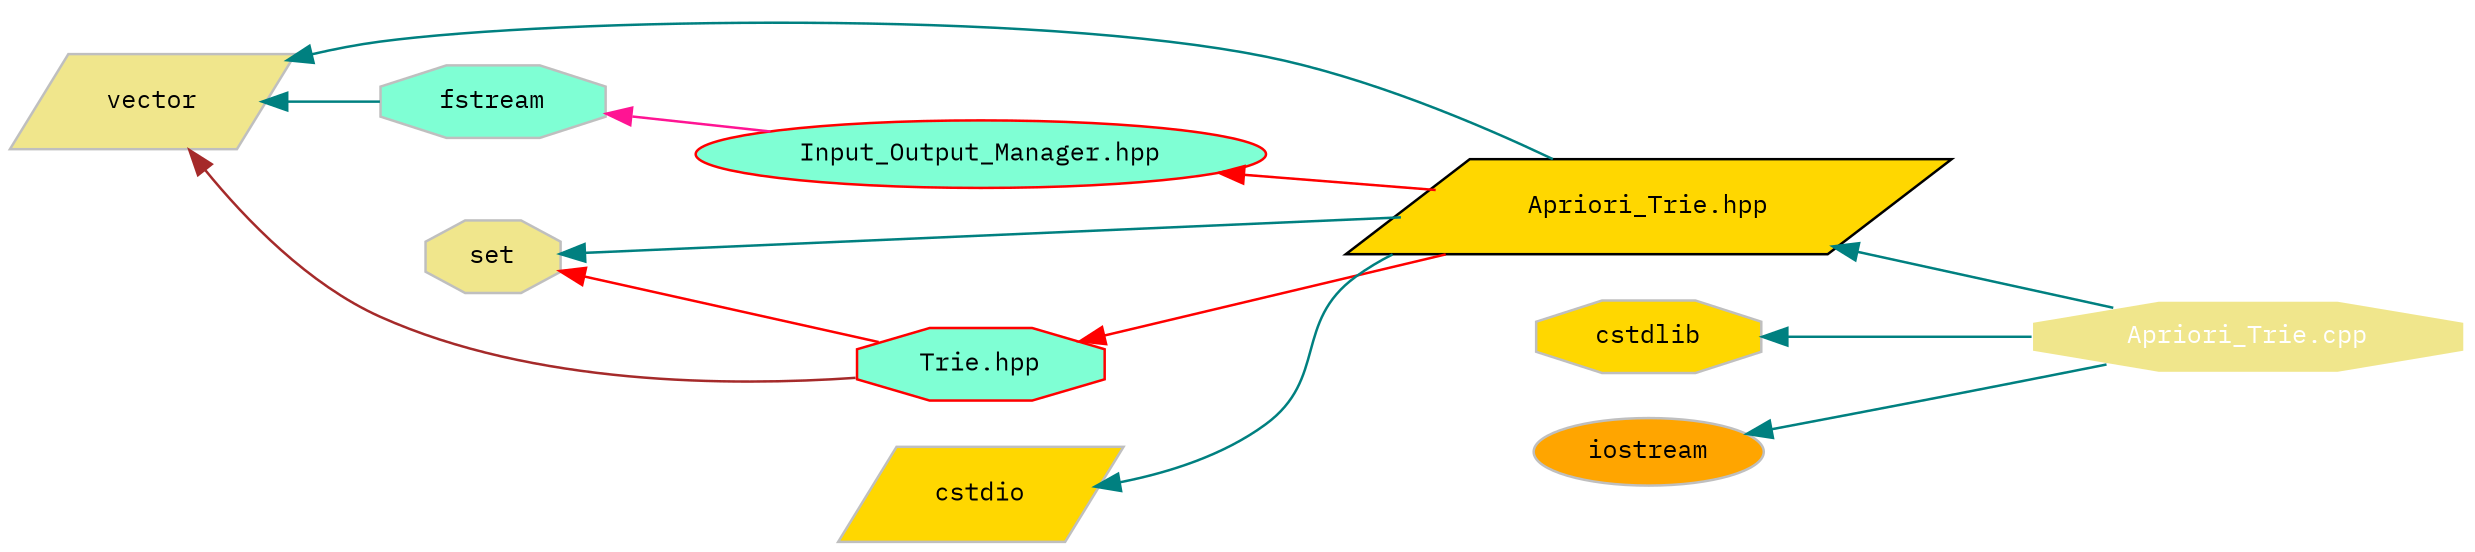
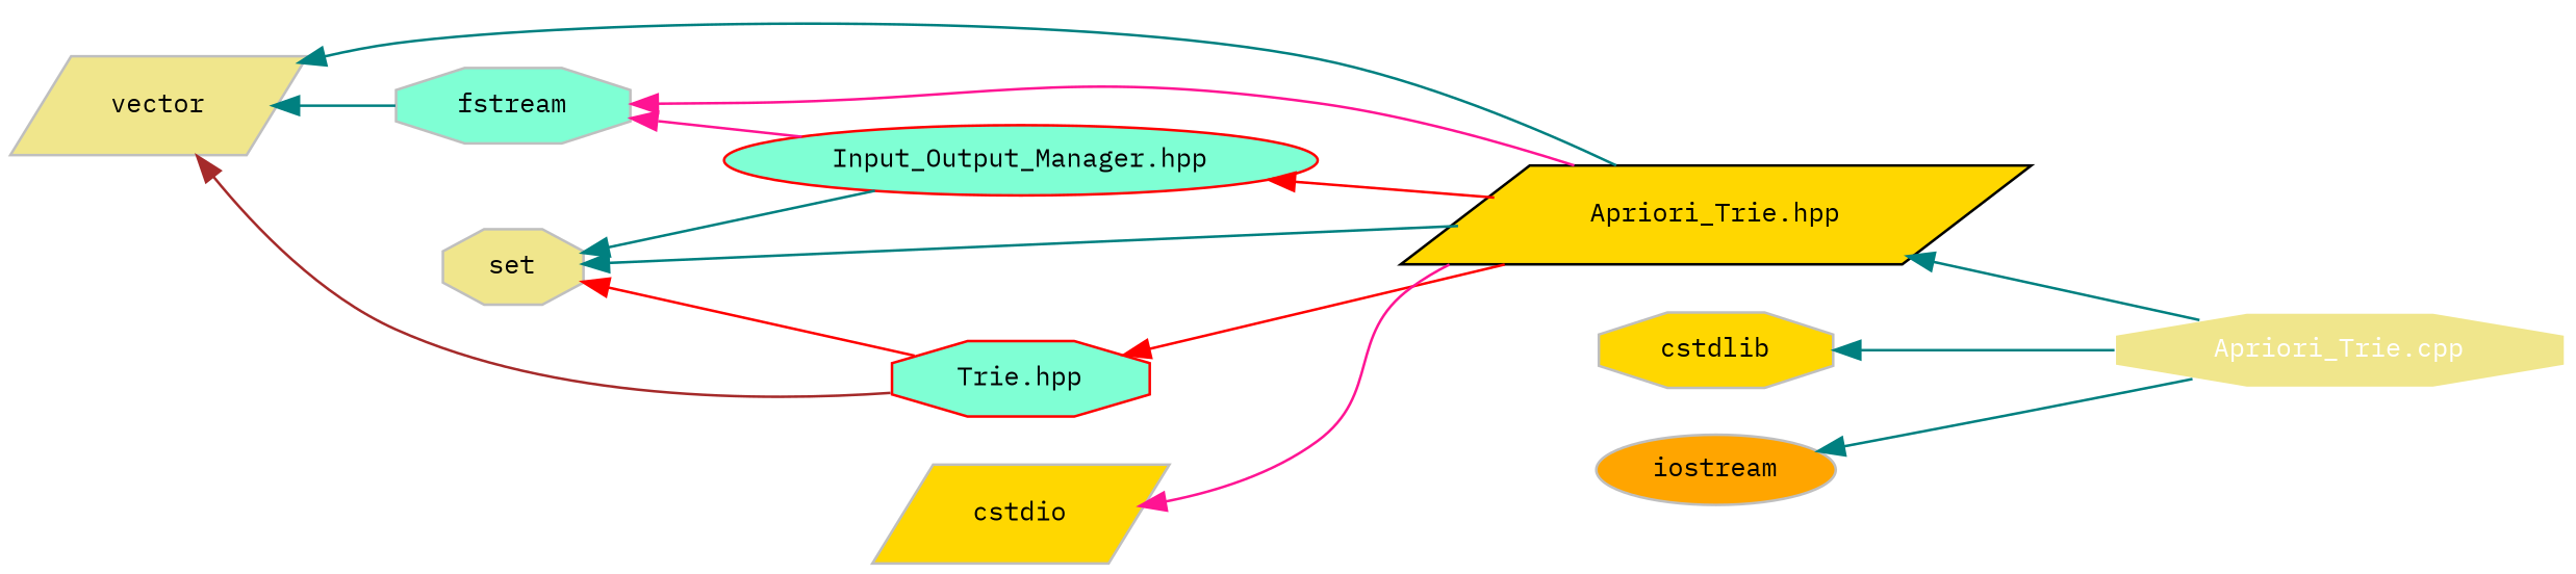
  digraph {
    fontname="IBM Plex Mono"
    rankdir=LR
    node [color=grey75 fillcolor=khaki fontname="IBM Plex Mono" fontsize=10 shape=octagon style=filled]
    edge [color=teal dir=back fontname="IBM Plex Mono" fontsize=10 labelfontname=Helvetica labelfontsize=10 style=solid]
    n1 [color=white fontcolor=white height=0.2 label="Apriori_Trie.cpp" width=0.4]
    n2 [color=black fillcolor=gold height=0.2 label="Apriori_Trie.hpp" shape=parallelogram width=0.4]
    n3 [color=red fillcolor=aquamarine height=0.2 label="Trie.hpp" width=0.4]
    n4 [height=0.2 label=vector shape=parallelogram width=0.4]
    n5 [fillcolor=aquamarine height=0.2 label=fstream width=0.4]
    n6 [color=red fillcolor=aquamarine height=0.2 label="Input_Output_Manager.hpp" shape=ellipse width=0.4]
    n7 [height=0.2 label=set width=0.4]
    n8 [fillcolor=gold height=0.2 label=cstdio shape=parallelogram width=0.4]
    n9 [fillcolor=gold height=0.2 label=cstdlib width=0.4]
    n10 [fillcolor=orange height=0.2 label=iostream shape=ellipse width=0.4]
    n2 -> n1
    n3 -> n2 [color=red]
    n4 -> n2
    n4 -> n3 [color=brown]
    n4 -> n5
+   n5 -> n2 [color=deeppink]
    n5 -> n6 [color=deeppink]
    n6 -> n2 [color=red]
    n7 -> n2
    n7 -> n3 [color=red]
-   n8 -> n2
+   n7 -> n6
+   n8 -> n2 [color=deeppink]
    n9 -> n1
    n10 -> n1
  }
